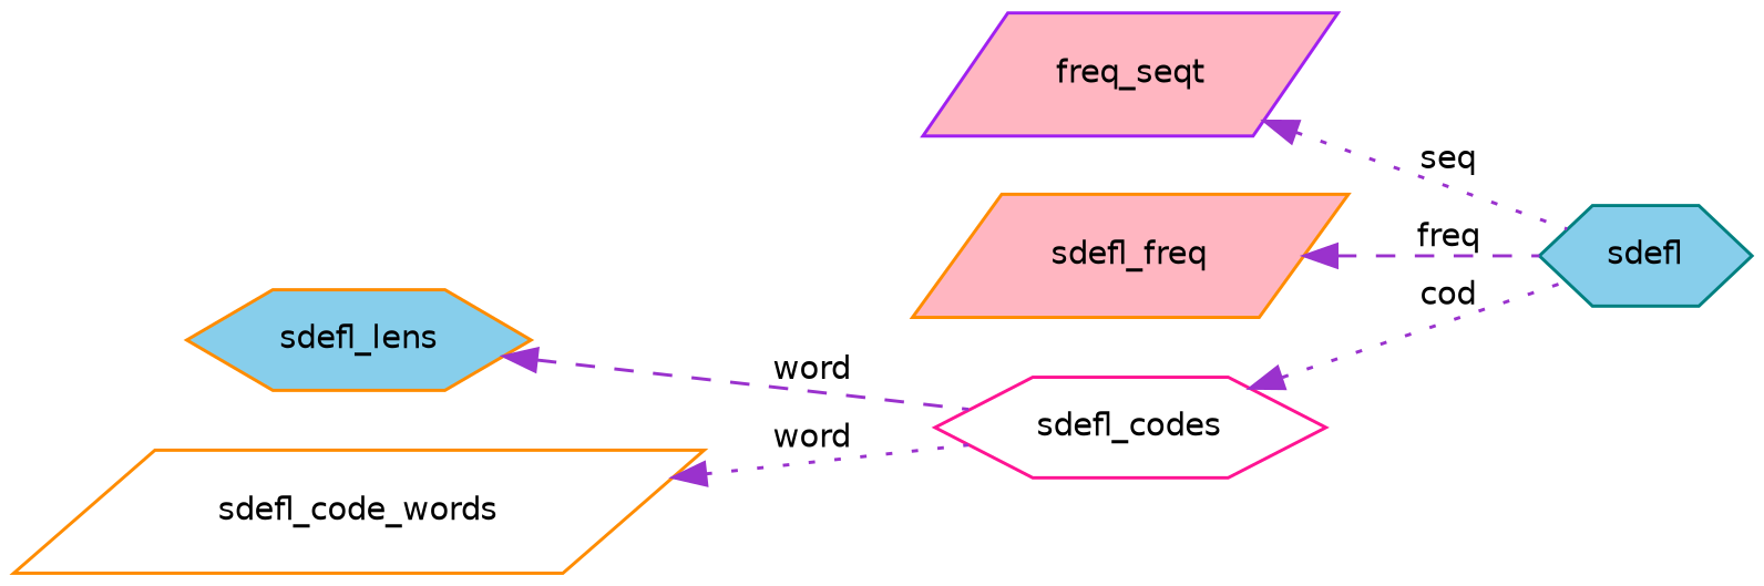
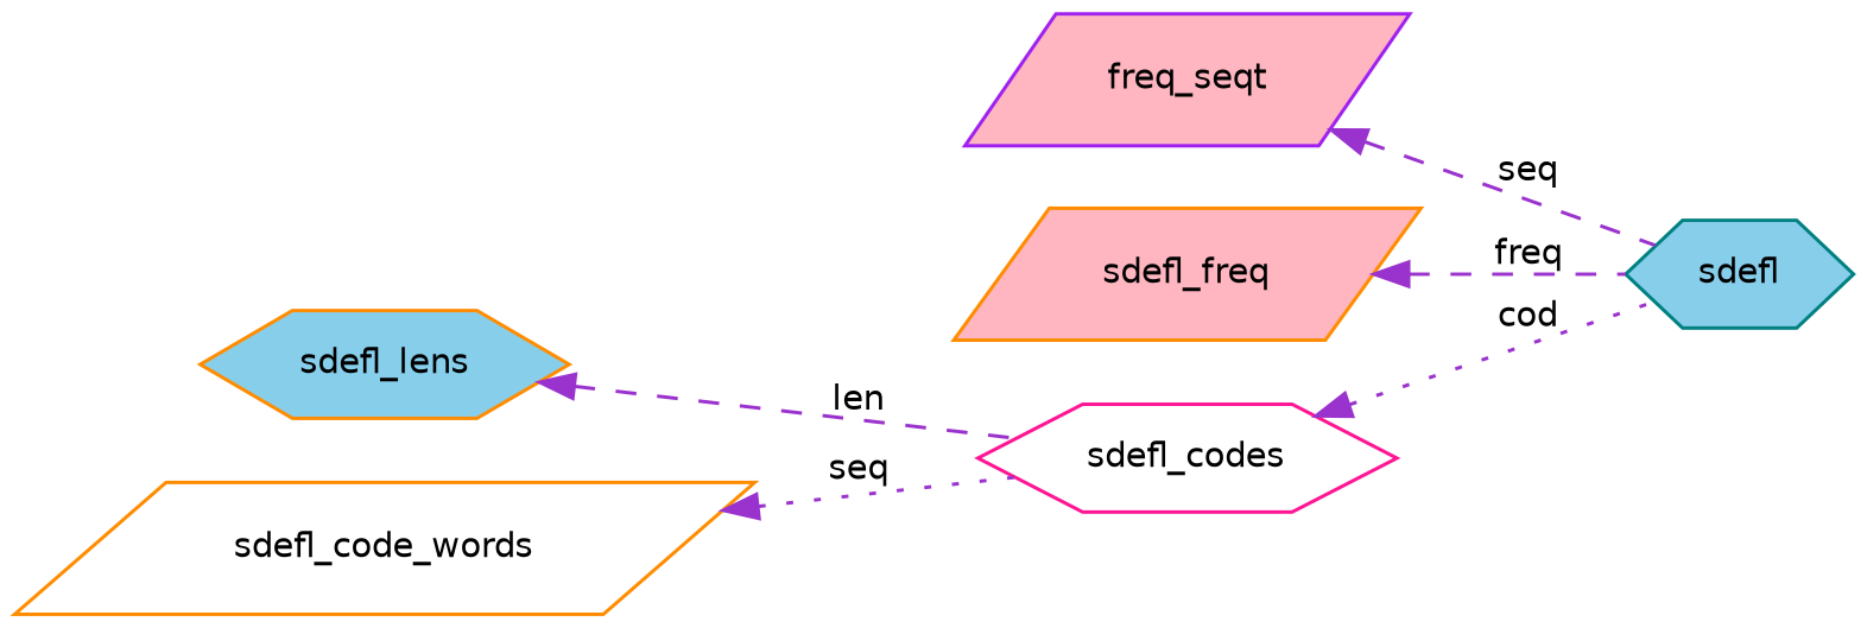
  digraph {
    rankdir=LR
    node [color=darkorange fillcolor=skyblue fontname=Helvetica fontsize=10 shape=hexagon style=filled]
    edge [color=darkorchid3 dir=back fontname=Helvetica fontsize=10 labelfontname=Helvetica labelfontsize=10 style=dotted]
    n1 [color=teal fontcolor=black height=0.2 label=sdefl width=0.4]
    n2 [color=purple fillcolor=lightpink height=0.2 label=freq_seqt shape=parallelogram width=0.4]
    n3 [fillcolor=lightpink height=0.2 label=sdefl_freq shape=parallelogram width=0.4]
    n4 [color=deeppink fillcolor=white height=0.2 label=sdefl_codes width=0.4]
    n5 [height=0.2 label=sdefl_lens width=0.4]
    n6 [fillcolor=white height=0.2 label=sdefl_code_words shape=parallelogram width=0.4]
-   n2 -> n1 [label=" seq"]
+   n2 -> n1 [label=" seq" style=dashed]
    n3 -> n1 [label=" freq" style=dashed]
    n4 -> n1 [label=" cod"]
-   n5 -> n4 [label=" word" style=dashed]
-   n6 -> n4 [label=" word"]
+   n5 -> n4 [label=" len" style=dashed]
+   n6 -> n4 [label=" seq"]
  }
